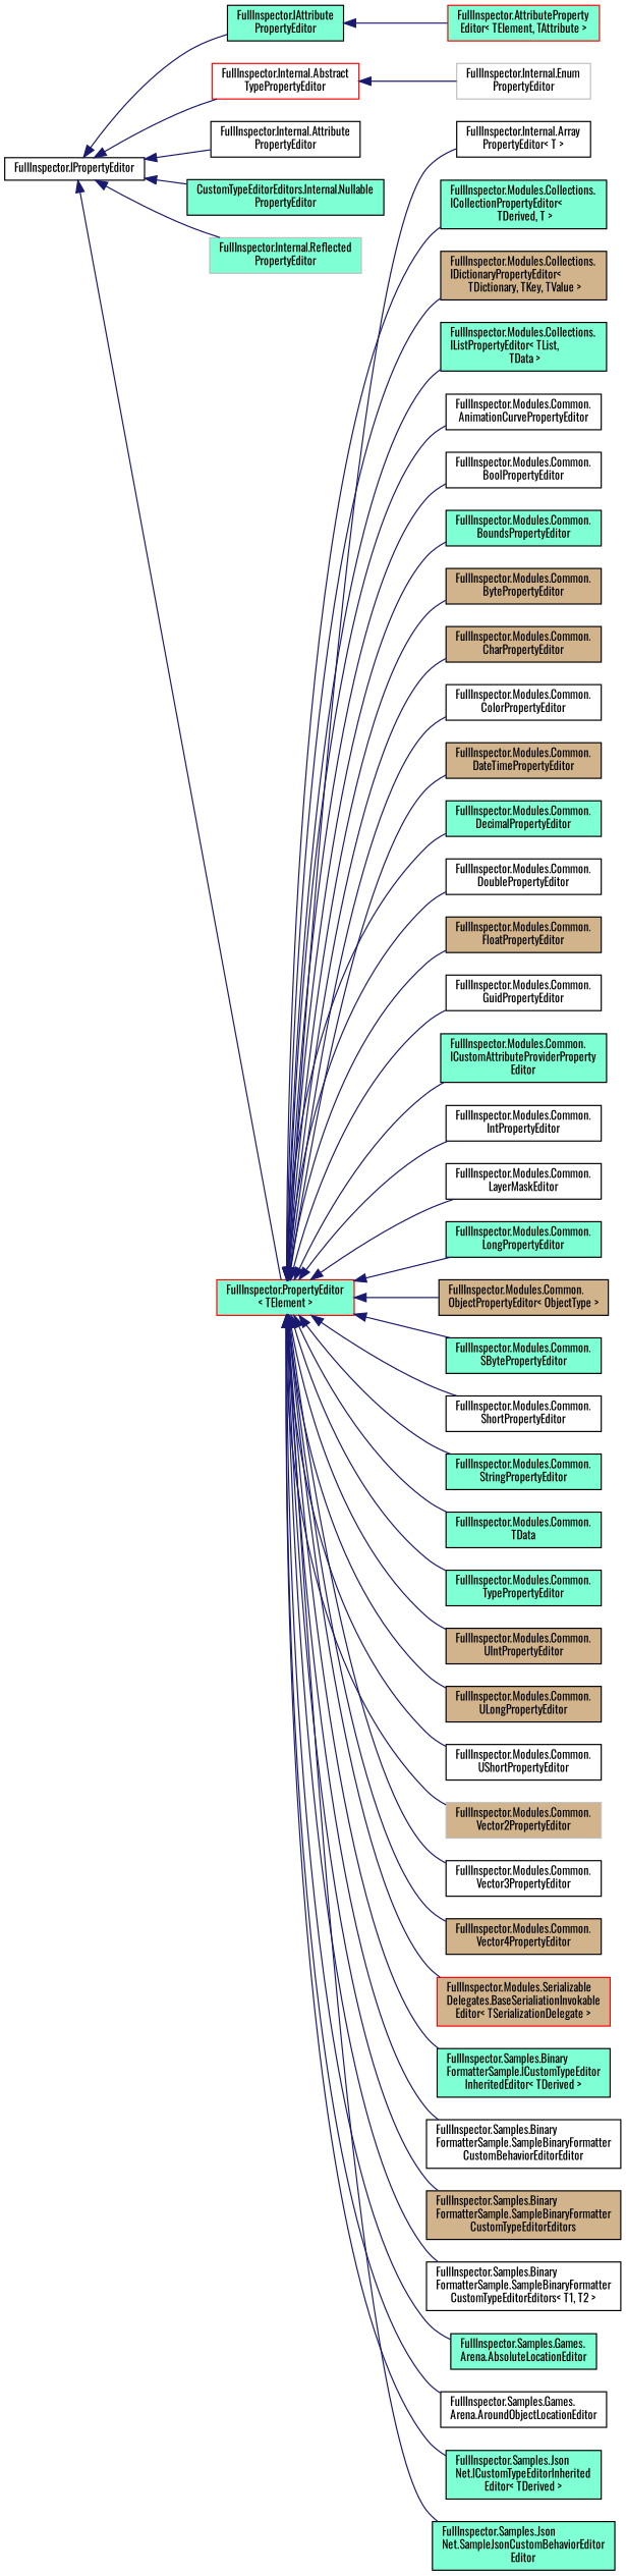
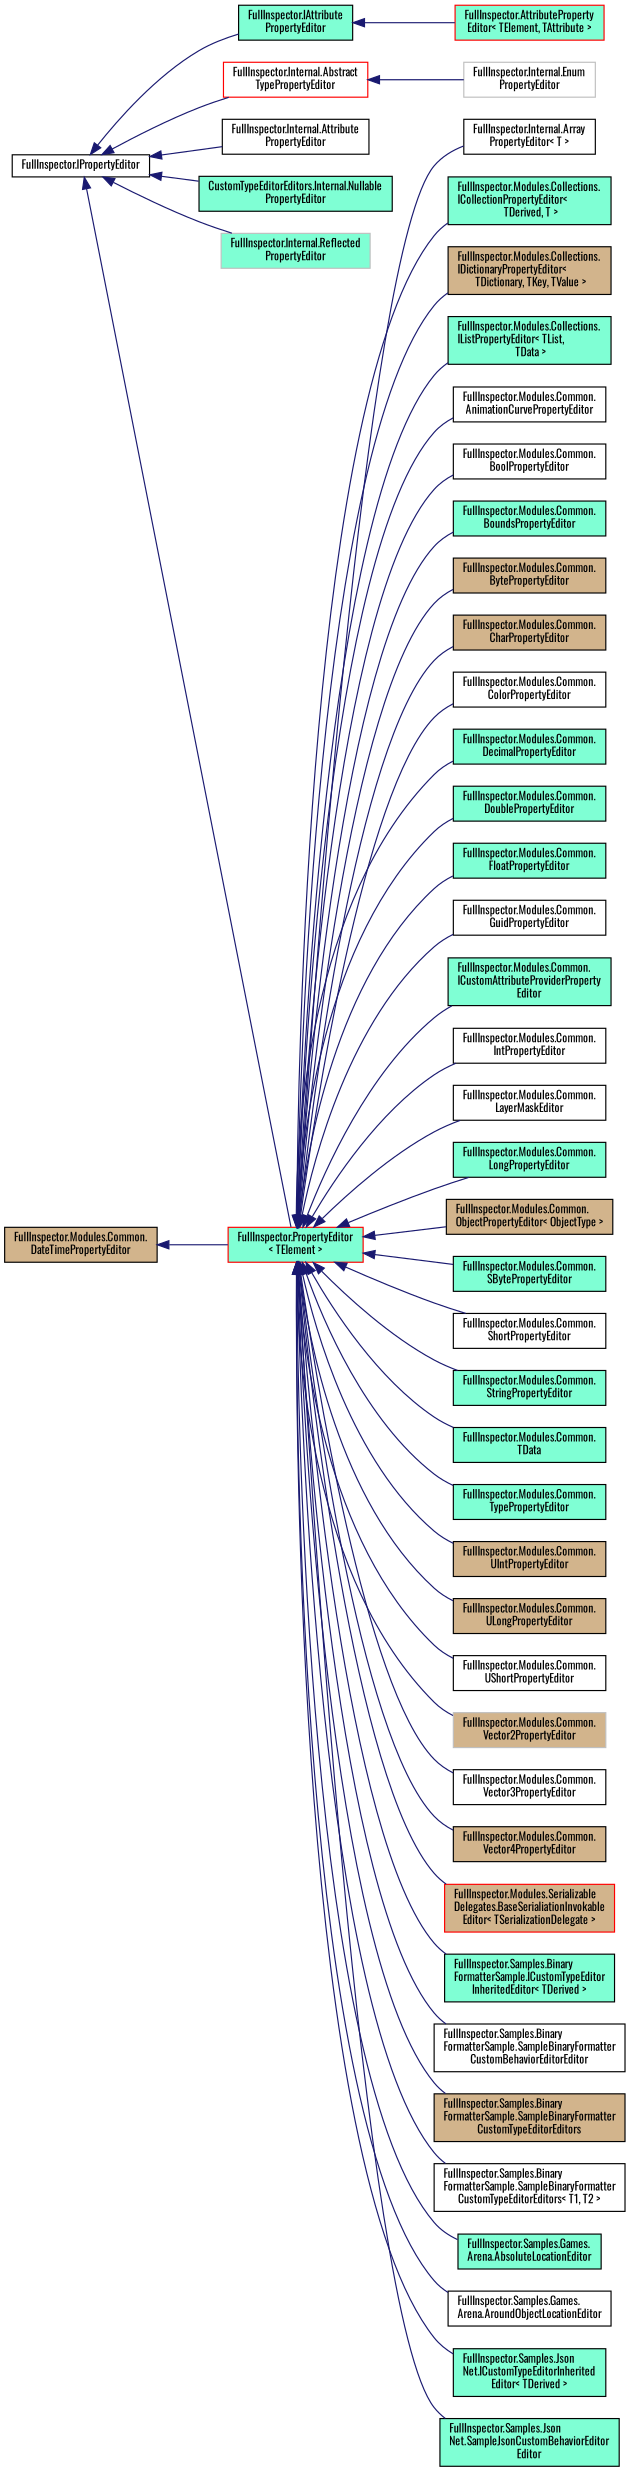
  digraph {
    fontname=Oswald
    rankdir=LR
    node [color=black fillcolor=aquamarine fontname=Oswald fontsize=10 shape=record style=filled]
    edge [color=midnightblue dir=back fontname=Oswald fontsize=10 labelfontname=Helvetica labelfontsize=10 style=solid]
    n1 [fillcolor=white fontcolor=black height=0.2 label="FullInspector.IPropertyEditor" width=0.4]
    n2 [height=0.2 label="FullInspector.IAttribute\lPropertyEditor" width=0.4]
    n3 [color=red fillcolor=white height=0.2 label="FullInspector.Internal.Abstract\lTypePropertyEditor" width=0.4]
    n4 [fillcolor=white height=0.2 label="FullInspector.Internal.Attribute\lPropertyEditor" width=0.4]
    n5 [height=0.2 label="CustomTypeEditorEditors.Internal.Nullable\lPropertyEditor" width=0.4]
    n6 [color=grey75 height=0.2 label="FullInspector.Internal.Reflected\lPropertyEditor" width=0.4]
    n7 [color=red height=0.2 label="FullInspector.PropertyEditor\l\< TElement \>" width=0.4]
    n8 [color=red height=0.2 label="FullInspector.AttributeProperty\lEditor\< TElement, TAttribute \>" width=0.4]
    n9 [color=grey75 fillcolor=white height=0.2 label="FullInspector.Internal.Enum\lPropertyEditor" width=0.4]
    n10 [fillcolor=white height=0.2 label="FullInspector.Internal.Array\lPropertyEditor\< T \>" width=0.4]
    n11 [height=0.2 label="FullInspector.Modules.Collections.\lICollectionPropertyEditor\<\l TDerived, T \>" width=0.4]
    n12 [fillcolor=tan height=0.2 label="FullInspector.Modules.Collections.\lIDictionaryPropertyEditor\<\l TDictionary, TKey, TValue \>" width=0.4]
    n13 [height=0.2 label="FullInspector.Modules.Collections.\lIListPropertyEditor\< TList,\l TData \>" width=0.4]
    n14 [fillcolor=white height=0.2 label="FullInspector.Modules.Common.\lAnimationCurvePropertyEditor" width=0.4]
    n15 [fillcolor=white height=0.2 label="FullInspector.Modules.Common.\lBoolPropertyEditor" width=0.4]
    n16 [height=0.2 label="FullInspector.Modules.Common.\lBoundsPropertyEditor" width=0.4]
    n17 [fillcolor=tan height=0.2 label="FullInspector.Modules.Common.\lBytePropertyEditor" width=0.4]
    n18 [fillcolor=tan height=0.2 label="FullInspector.Modules.Common.\lCharPropertyEditor" width=0.4]
    n19 [fillcolor=white height=0.2 label="FullInspector.Modules.Common.\lColorPropertyEditor" width=0.4]
    n20 [fillcolor=tan height=0.2 label="FullInspector.Modules.Common.\lDateTimePropertyEditor" width=0.4]
    n21 [height=0.2 label="FullInspector.Modules.Common.\lDecimalPropertyEditor" width=0.4]
-   n22 [fillcolor=white height=0.2 label="FullInspector.Modules.Common.\lDoublePropertyEditor" width=0.4]
-   n23 [fillcolor=tan height=0.2 label="FullInspector.Modules.Common.\lFloatPropertyEditor" width=0.4]
+   n22 [height=0.2 label="FullInspector.Modules.Common.\lDoublePropertyEditor" width=0.4]
+   n23 [height=0.2 label="FullInspector.Modules.Common.\lFloatPropertyEditor" width=0.4]
    n24 [fillcolor=white height=0.2 label="FullInspector.Modules.Common.\lGuidPropertyEditor" width=0.4]
    n25 [height=0.2 label="FullInspector.Modules.Common.\lICustomAttributeProviderProperty\lEditor" width=0.4]
    n26 [fillcolor=white height=0.2 label="FullInspector.Modules.Common.\lIntPropertyEditor" width=0.4]
    n27 [fillcolor=white height=0.2 label="FullInspector.Modules.Common.\lLayerMaskEditor" width=0.4]
    n28 [height=0.2 label="FullInspector.Modules.Common.\lLongPropertyEditor" width=0.4]
    n29 [fillcolor=tan height=0.2 label="FullInspector.Modules.Common.\lObjectPropertyEditor\< ObjectType \>" width=0.4]
    n30 [height=0.2 label="FullInspector.Modules.Common.\lSBytePropertyEditor" width=0.4]
    n31 [fillcolor=white height=0.2 label="FullInspector.Modules.Common.\lShortPropertyEditor" width=0.4]
    n32 [height=0.2 label="FullInspector.Modules.Common.\lStringPropertyEditor" width=0.4]
    n33 [height=0.2 label="FullInspector.Modules.Common.\lTData" width=0.4]
    n34 [height=0.2 label="FullInspector.Modules.Common.\lTypePropertyEditor" width=0.4]
    n35 [fillcolor=tan height=0.2 label="FullInspector.Modules.Common.\lUIntPropertyEditor" width=0.4]
    n36 [fillcolor=tan height=0.2 label="FullInspector.Modules.Common.\lULongPropertyEditor" width=0.4]
    n37 [fillcolor=white height=0.2 label="FullInspector.Modules.Common.\lUShortPropertyEditor" width=0.4]
    n38 [color=grey75 fillcolor=tan height=0.2 label="FullInspector.Modules.Common.\lVector2PropertyEditor" width=0.4]
    n39 [fillcolor=white height=0.2 label="FullInspector.Modules.Common.\lVector3PropertyEditor" width=0.4]
    n40 [fillcolor=tan height=0.2 label="FullInspector.Modules.Common.\lVector4PropertyEditor" width=0.4]
    n41 [color=red fillcolor=tan height=0.2 label="FullInspector.Modules.Serializable\lDelegates.BaseSerialiationInvokable\lEditor\< TSerializationDelegate \>" width=0.4]
    n42 [height=0.2 label="FullInspector.Samples.Binary\lFormatterSample.ICustomTypeEditor\lInheritedEditor\< TDerived \>" width=0.4]
    n43 [fillcolor=white height=0.2 label="FullInspector.Samples.Binary\lFormatterSample.SampleBinaryFormatter\lCustomBehaviorEditorEditor" width=0.4]
    n44 [fillcolor=tan height=0.2 label="FullInspector.Samples.Binary\lFormatterSample.SampleBinaryFormatter\lCustomTypeEditorEditors" width=0.4]
    n45 [fillcolor=white height=0.2 label="FullInspector.Samples.Binary\lFormatterSample.SampleBinaryFormatter\lCustomTypeEditorEditors\< T1, T2 \>" width=0.4]
    n46 [height=0.2 label="FullInspector.Samples.Games.\lArena.AbsoluteLocationEditor" width=0.4]
    n47 [fillcolor=white height=0.2 label="FullInspector.Samples.Games.\lArena.AroundObjectLocationEditor" width=0.4]
    n48 [height=0.2 label="FullInspector.Samples.Json\lNet.ICustomTypeEditorInherited\lEditor\< TDerived \>" width=0.4]
    n49 [height=0.2 label="FullInspector.Samples.Json\lNet.SampleJsonCustomBehaviorEditor\lEditor" width=0.4]
    n1 -> n2
    n1 -> n3
    n1 -> n4
    n1 -> n5
    n1 -> n6
    n1 -> n7
    n2 -> n8
    n3 -> n9
    n7 -> n10
    n7 -> n11
    n7 -> n12
    n7 -> n13
    n7 -> n14
    n7 -> n15
    n7 -> n16
    n7 -> n17
    n7 -> n18
    n7 -> n19
-   n7 -> n20
+   n20 -> n7
    n7 -> n21
    n7 -> n22
    n7 -> n23
    n7 -> n24
    n7 -> n25
    n7 -> n26
    n7 -> n27
    n7 -> n28
    n7 -> n29
    n7 -> n30
    n7 -> n31
    n7 -> n32
    n7 -> n33
    n7 -> n34
    n7 -> n35
    n7 -> n36
    n7 -> n37
    n7 -> n38
    n7 -> n39
    n7 -> n40
    n7 -> n41
    n7 -> n42
    n7 -> n43
    n7 -> n44
    n7 -> n45
    n7 -> n46
    n7 -> n47
    n7 -> n48
    n7 -> n49
  }
